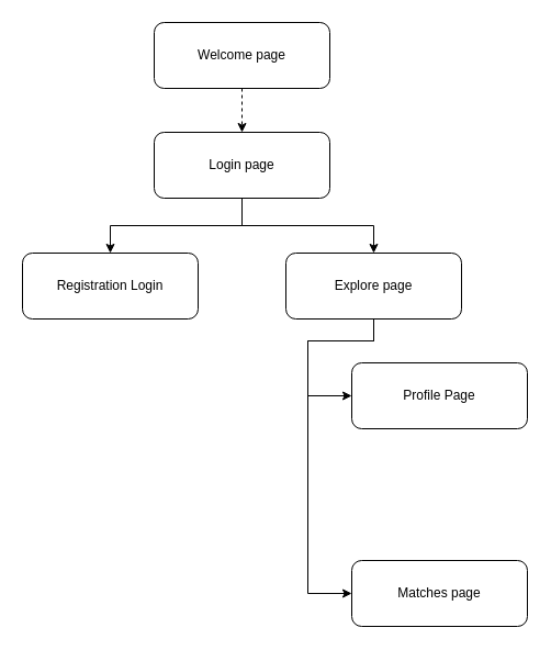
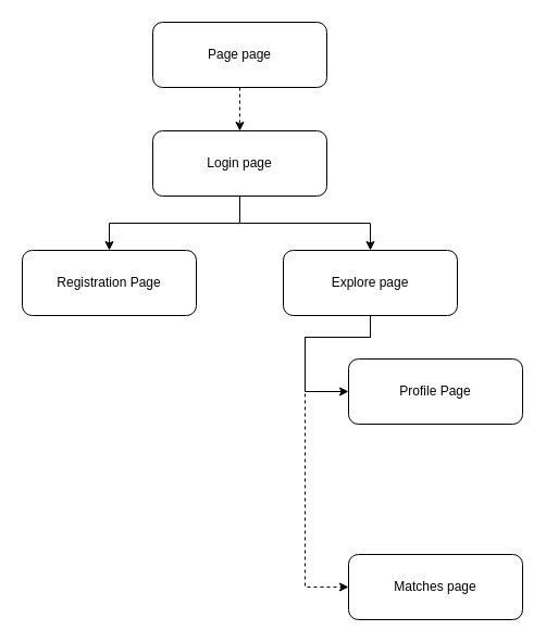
  <mxCell id="0" />
  <mxCell id="1" parent="0" />
  <mxCell id="2" value="" style="edgeStyle=orthogonalEdgeStyle;rounded=0;orthogonalLoop=1;jettySize=auto;html=1;dashed=1;" edge="1" parent="1" source="3" target="6"><mxGeometry relative="1" as="geometry" /></mxCell>
- <mxCell id="3" value="Welcome page" style="rounded=1;whiteSpace=wrap;html=1;fontSize=12;glass=0;strokeWidth=1;shadow=0;" parent="1" vertex="1"><mxGeometry x="140" y="20" width="160" height="60" as="geometry" /></mxCell>
+ <mxCell id="3" value="Page page" style="rounded=1;whiteSpace=wrap;html=1;fontSize=12;glass=0;strokeWidth=1;shadow=0;" parent="1" vertex="1"><mxGeometry x="140" y="20" width="160" height="60" as="geometry" /></mxCell>
  <mxCell id="4" style="edgeStyle=orthogonalEdgeStyle;rounded=0;orthogonalLoop=1;jettySize=auto;html=1;entryX=0.5;entryY=0;entryDx=0;entryDy=0;" edge="1" parent="1" source="6" target="10"><mxGeometry relative="1" as="geometry" /></mxCell>
  <mxCell id="5" style="edgeStyle=orthogonalEdgeStyle;rounded=0;orthogonalLoop=1;jettySize=auto;html=1;entryX=0.5;entryY=0;entryDx=0;entryDy=0;" edge="1" parent="1" source="6" target="7"><mxGeometry relative="1" as="geometry" /></mxCell>
  <mxCell id="6" value="Login page" style="rounded=1;whiteSpace=wrap;html=1;fontSize=12;glass=0;strokeWidth=1;shadow=0;" vertex="1" parent="1"><mxGeometry x="140" y="120" width="160" height="60" as="geometry" /></mxCell>
- <mxCell id="7" value="Registration Login" style="rounded=1;whiteSpace=wrap;html=1;fontSize=12;glass=0;strokeWidth=1;shadow=0;" vertex="1" parent="1"><mxGeometry x="20" y="230" width="160" height="60" as="geometry" /></mxCell>
- <mxCell id="8" style="edgeStyle=orthogonalEdgeStyle;rounded=0;orthogonalLoop=1;jettySize=auto;html=1;exitX=0.5;exitY=1;exitDx=0;exitDy=0;entryX=0;entryY=0.5;entryDx=0;entryDy=0;" edge="1" parent="1" source="10" target="12"><mxGeometry relative="1" as="geometry"><Array as="points"><mxPoint x="340" y="310" /><mxPoint x="280" y="310" /><mxPoint x="280" y="540" /></Array></mxGeometry></mxCell>
+ <mxCell id="7" value="Registration Page" style="rounded=1;whiteSpace=wrap;html=1;fontSize=12;glass=0;strokeWidth=1;shadow=0;" vertex="1" parent="1"><mxGeometry x="20" y="230" width="160" height="60" as="geometry" /></mxCell>
+ <mxCell id="8" style="edgeStyle=orthogonalEdgeStyle;rounded=0;orthogonalLoop=1;jettySize=auto;html=1;exitX=0.5;exitY=1;exitDx=0;exitDy=0;entryX=0;entryY=0.5;entryDx=0;entryDy=0;dashed=1;" edge="1" parent="1" source="10" target="12"><mxGeometry relative="1" as="geometry"><Array as="points"><mxPoint x="340" y="310" /><mxPoint x="280" y="310" /><mxPoint x="280" y="540" /></Array></mxGeometry></mxCell>
  <mxCell id="9" style="edgeStyle=orthogonalEdgeStyle;rounded=0;orthogonalLoop=1;jettySize=auto;html=1;exitX=0.5;exitY=1;exitDx=0;exitDy=0;entryX=0;entryY=0.5;entryDx=0;entryDy=0;" edge="1" parent="1" source="10" target="11"><mxGeometry relative="1" as="geometry"><Array as="points"><mxPoint x="340" y="310" /><mxPoint x="280" y="310" /><mxPoint x="280" y="360" /></Array></mxGeometry></mxCell>
  <mxCell id="10" value="Explore page" style="rounded=1;whiteSpace=wrap;html=1;fontSize=12;glass=0;strokeWidth=1;shadow=0;" vertex="1" parent="1"><mxGeometry x="260" y="230" width="160" height="60" as="geometry" /></mxCell>
  <mxCell id="11" value="Profile Page" style="rounded=1;whiteSpace=wrap;html=1;fontSize=12;glass=0;strokeWidth=1;shadow=0;" vertex="1" parent="1"><mxGeometry x="320" y="330" width="160" height="60" as="geometry" /></mxCell>
  <mxCell id="12" value="Matches page" style="rounded=1;whiteSpace=wrap;html=1;fontSize=12;glass=0;strokeWidth=1;shadow=0;" vertex="1" parent="1"><mxGeometry x="320" y="510" width="160" height="60" as="geometry" /></mxCell>
